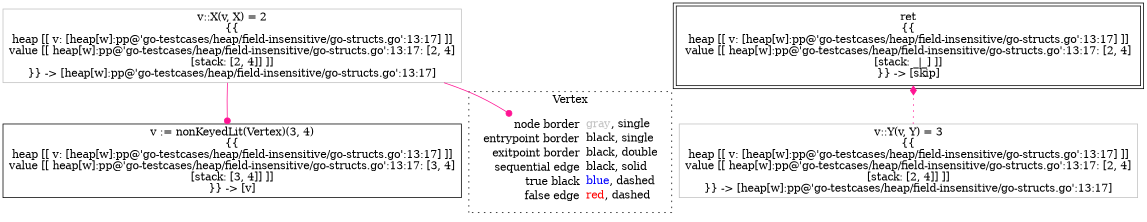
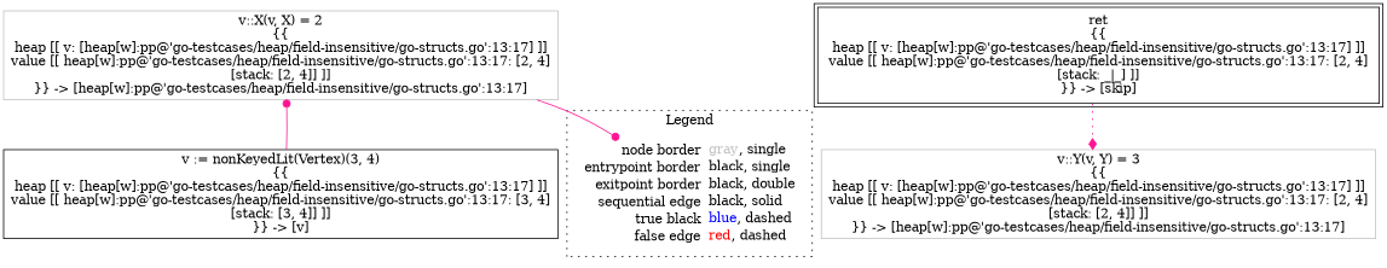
  digraph {
    node [shape=rect color=black]
    edge [arrowhead=dot color=deeppink style=solid]
    n1 [label=<<table border="0" cellpadding="2" cellspacing="0" cellborder="0"><tr><td align="right">node border&nbsp;</td><td align="left"><font color="gray">gray</font>, single</td></tr><tr><td align="right">entrypoint border&nbsp;</td><td align="left"><font color="black">black</font>, single</td></tr><tr><td align="right">exitpoint border&nbsp;</td><td align="left"><font color="black">black</font>, double</td></tr><tr><td align="right">sequential edge&nbsp;</td><td align="left"><font color="black">black</font>, solid</td></tr><tr><td align="right">true black&nbsp;</td><td align="left"><font color="blue">blue</font>, dashed</td></tr><tr><td align="right">false edge&nbsp;</td><td align="left"><font color="red">red</font>, dashed</td></tr></table>> shape=plaintext color=""]
    n2 [label=<v := nonKeyedLit(Vertex)(3, 4)<BR/>{{<BR/>heap [[ v: [heap[w]:pp@'go-testcases/heap/field-insensitive/go-structs.go':13:17] ]]<BR/>value [[ heap[w]:pp@'go-testcases/heap/field-insensitive/go-structs.go':13:17: [3, 4]<BR/>[stack: [3, 4]] ]]<BR/>}} -&gt; [v]>]
    n3 [color=gray label=<v::X(v, X) = 2<BR/>{{<BR/>heap [[ v: [heap[w]:pp@'go-testcases/heap/field-insensitive/go-structs.go':13:17] ]]<BR/>value [[ heap[w]:pp@'go-testcases/heap/field-insensitive/go-structs.go':13:17: [2, 4]<BR/>[stack: [2, 4]] ]]<BR/>}} -&gt; [heap[w]:pp@'go-testcases/heap/field-insensitive/go-structs.go':13:17]>]
    n4 [label=<ret<BR/>{{<BR/>heap [[ v: [heap[w]:pp@'go-testcases/heap/field-insensitive/go-structs.go':13:17] ]]<BR/>value [[ heap[w]:pp@'go-testcases/heap/field-insensitive/go-structs.go':13:17: [2, 4]<BR/>[stack: _|_] ]]<BR/>}} -&gt; [skip]> peripheries=2]
    n5 [color=gray label=<v::Y(v, Y) = 3<BR/>{{<BR/>heap [[ v: [heap[w]:pp@'go-testcases/heap/field-insensitive/go-structs.go':13:17] ]]<BR/>value [[ heap[w]:pp@'go-testcases/heap/field-insensitive/go-structs.go':13:17: [2, 4]<BR/>[stack: [2, 4]] ]]<BR/>}} -&gt; [heap[w]:pp@'go-testcases/heap/field-insensitive/go-structs.go':13:17]>]
    subgraph cluster_1 {
-     label=Vertex
+     label=Legend
      style=dotted
      n1
    }
-   n3 -> n2
+   n2 -> n3
    n3 -> n1
-   n5 -> n4 [arrowhead=diamond style=dotted]
+   n4 -> n5 [arrowhead=diamond style=dotted]
  }
